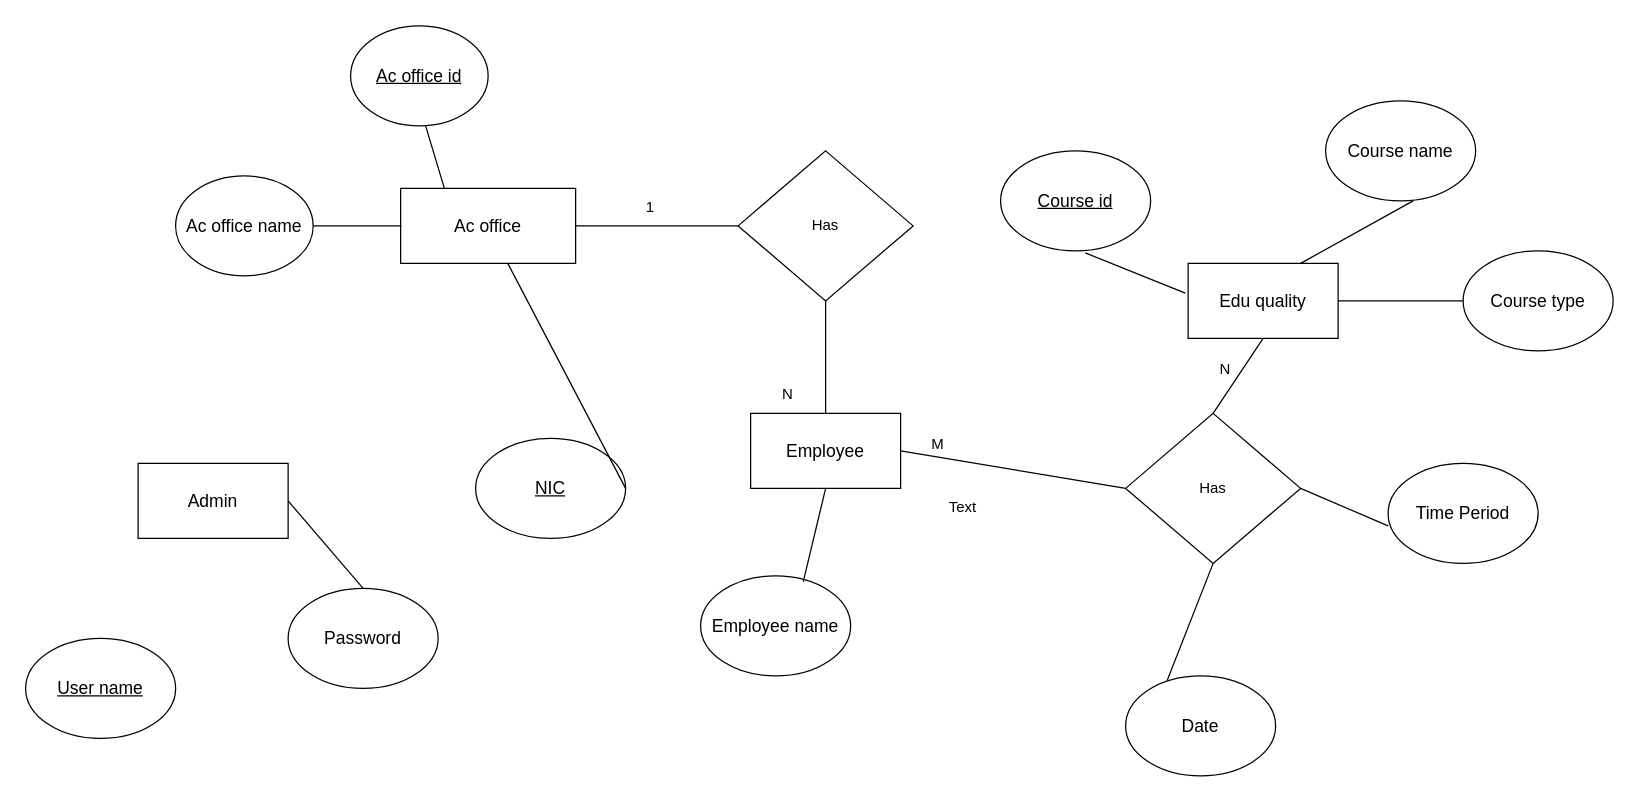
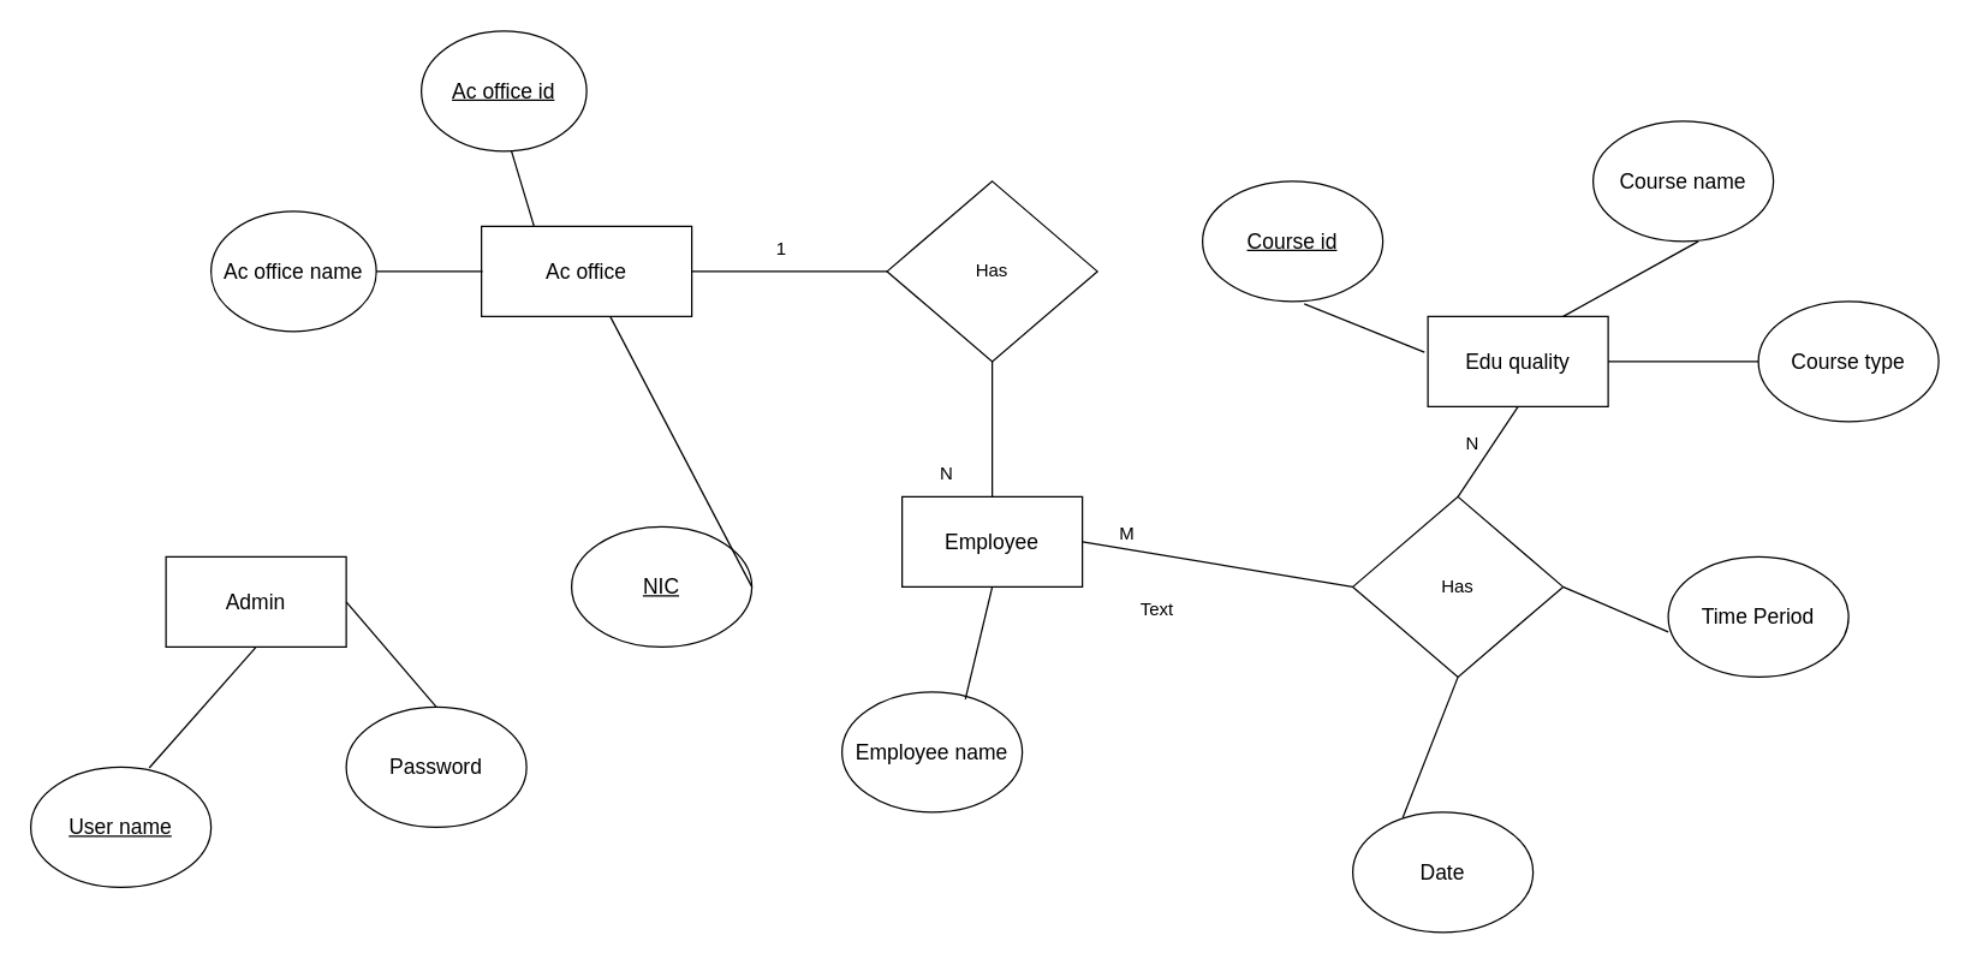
  <mxCell id="0" />
  <mxCell id="1" parent="0" />
  <mxCell id="2" value="&lt;font style=&quot;font-size: 14px;&quot;&gt;Ac office&lt;/font&gt;" style="rounded=0;whiteSpace=wrap;html=1;" vertex="1" parent="1"><mxGeometry x="320" y="150" width="140" height="60" as="geometry" /></mxCell>
  <mxCell id="3" value="&lt;u&gt;&lt;font style=&quot;font-size: 14px;&quot;&gt;Ac office id&lt;/font&gt;&lt;/u&gt;" style="ellipse;whiteSpace=wrap;html=1;" vertex="1" parent="1"><mxGeometry x="280" y="20" width="110" height="80" as="geometry" /></mxCell>
  <mxCell id="4" value="&lt;font style=&quot;font-size: 14px;&quot;&gt;Ac office name&lt;/font&gt;" style="ellipse;whiteSpace=wrap;html=1;" vertex="1" parent="1"><mxGeometry x="140" y="140" width="110" height="80" as="geometry" /></mxCell>
  <mxCell id="5" value="&lt;font style=&quot;font-size: 14px;&quot;&gt;Edu quality&lt;/font&gt;" style="rounded=0;whiteSpace=wrap;html=1;" vertex="1" parent="1"><mxGeometry x="950" y="210" width="120" height="60" as="geometry" /></mxCell>
  <mxCell id="6" value="" style="endArrow=none;html=1;rounded=0;exitX=0.25;exitY=0;exitDx=0;exitDy=0;" edge="1" parent="1" source="2"><mxGeometry width="50" height="50" relative="1" as="geometry"><mxPoint x="290" y="150" as="sourcePoint" /><mxPoint x="340" y="100" as="targetPoint" /></mxGeometry></mxCell>
  <mxCell id="7" value="" style="endArrow=none;html=1;rounded=0;" edge="1" parent="1" source="4"><mxGeometry width="50" height="50" relative="1" as="geometry"><mxPoint x="250" y="230" as="sourcePoint" /><mxPoint x="320.711" y="180" as="targetPoint" /></mxGeometry></mxCell>
  <mxCell id="8" value="&lt;font style=&quot;font-size: 14px;&quot;&gt;&lt;u&gt;Course id&lt;/u&gt;&lt;/font&gt;" style="ellipse;whiteSpace=wrap;html=1;" vertex="1" parent="1"><mxGeometry x="800" y="120" width="120" height="80" as="geometry" /></mxCell>
  <mxCell id="9" value="&lt;font style=&quot;font-size: 14px;&quot;&gt;Course name&lt;/font&gt;" style="ellipse;whiteSpace=wrap;html=1;" vertex="1" parent="1"><mxGeometry x="1060" y="80" width="120" height="80" as="geometry" /></mxCell>
  <mxCell id="10" value="" style="endArrow=none;html=1;rounded=0;exitX=1;exitY=0.5;exitDx=0;exitDy=0;" edge="1" parent="1" source="12"><mxGeometry width="50" height="50" relative="1" as="geometry"><mxPoint x="1180" y="290" as="sourcePoint" /><mxPoint x="1230" y="240" as="targetPoint" /></mxGeometry></mxCell>
  <mxCell id="11" value="" style="endArrow=none;html=1;rounded=0;exitX=1;exitY=0.5;exitDx=0;exitDy=0;" edge="1" parent="1" source="5" target="12"><mxGeometry width="50" height="50" relative="1" as="geometry"><mxPoint x="1090" y="260" as="sourcePoint" /><mxPoint x="1230" y="240" as="targetPoint" /></mxGeometry></mxCell>
  <mxCell id="12" value="&lt;font style=&quot;font-size: 14px;&quot;&gt;Course type&lt;/font&gt;" style="ellipse;whiteSpace=wrap;html=1;" vertex="1" parent="1"><mxGeometry x="1170" y="200" width="120" height="80" as="geometry" /></mxCell>
  <mxCell id="13" value="" style="endArrow=none;html=1;rounded=0;exitX=0.75;exitY=0;exitDx=0;exitDy=0;" edge="1" parent="1" source="5"><mxGeometry width="50" height="50" relative="1" as="geometry"><mxPoint x="1080" y="210" as="sourcePoint" /><mxPoint x="1130" y="160" as="targetPoint" /></mxGeometry></mxCell>
  <mxCell id="14" value="" style="endArrow=none;html=1;rounded=0;exitX=-0.019;exitY=0.397;exitDx=0;exitDy=0;exitPerimeter=0;entryX=0.564;entryY=1.02;entryDx=0;entryDy=0;entryPerimeter=0;" edge="1" parent="1" source="5" target="8"><mxGeometry width="50" height="50" relative="1" as="geometry"><mxPoint x="870" y="210" as="sourcePoint" /><mxPoint x="920" y="160" as="targetPoint" /></mxGeometry></mxCell>
  <mxCell id="15" value="&lt;font style=&quot;font-size: 14px;&quot;&gt;Employee&lt;/font&gt;" style="rounded=0;whiteSpace=wrap;html=1;" vertex="1" parent="1"><mxGeometry x="600" y="330" width="120" height="60" as="geometry" /></mxCell>
  <mxCell id="16" value="&lt;font style=&quot;font-size: 14px;&quot;&gt;&lt;u&gt;NIC&lt;/u&gt;&lt;/font&gt;" style="ellipse;whiteSpace=wrap;html=1;" vertex="1" parent="1"><mxGeometry x="380" y="350" width="120" height="80" as="geometry" /></mxCell>
  <mxCell id="17" value="&lt;font style=&quot;font-size: 14px;&quot;&gt;Employee name&lt;/font&gt;" style="ellipse;whiteSpace=wrap;html=1;" vertex="1" parent="1"><mxGeometry x="560" y="460" width="120" height="80" as="geometry" /></mxCell>
  <mxCell id="18" value="" style="endArrow=none;html=1;rounded=0;entryX=0.5;entryY=1;entryDx=0;entryDy=0;exitX=0.684;exitY=0.061;exitDx=0;exitDy=0;exitPerimeter=0;" edge="1" parent="1" source="17" target="15"><mxGeometry width="50" height="50" relative="1" as="geometry"><mxPoint x="640" y="450" as="sourcePoint" /><mxPoint x="650" y="400" as="targetPoint" /></mxGeometry></mxCell>
  <mxCell id="19" value="" style="endArrow=none;html=1;rounded=0;exitX=1;exitY=0.5;exitDx=0;exitDy=0;" edge="1" parent="1" source="16" target="2"><mxGeometry width="50" height="50" relative="1" as="geometry"><mxPoint x="490" y="490" as="sourcePoint" /><mxPoint x="540" y="440" as="targetPoint" /></mxGeometry></mxCell>
  <mxCell id="20" value="Has" style="rhombus;whiteSpace=wrap;html=1;" vertex="1" parent="1"><mxGeometry x="590" y="120" width="140" height="120" as="geometry" /></mxCell>
  <mxCell id="21" value="" style="endArrow=none;html=1;rounded=0;exitX=1;exitY=0.5;exitDx=0;exitDy=0;entryX=0;entryY=0.5;entryDx=0;entryDy=0;" edge="1" parent="1" source="2" target="20"><mxGeometry width="50" height="50" relative="1" as="geometry"><mxPoint x="530" y="240" as="sourcePoint" /><mxPoint x="580" y="190" as="targetPoint" /></mxGeometry></mxCell>
  <mxCell id="22" value="" style="endArrow=none;html=1;rounded=0;entryX=0.5;entryY=1;entryDx=0;entryDy=0;exitX=0.5;exitY=0;exitDx=0;exitDy=0;" edge="1" parent="1" source="15" target="20"><mxGeometry width="50" height="50" relative="1" as="geometry"><mxPoint x="650" y="330" as="sourcePoint" /><mxPoint x="700" y="280" as="targetPoint" /></mxGeometry></mxCell>
  <mxCell id="23" value="Has" style="rhombus;whiteSpace=wrap;html=1;" vertex="1" parent="1"><mxGeometry x="900" y="330" width="140" height="120" as="geometry" /></mxCell>
  <mxCell id="24" value="" style="endArrow=none;html=1;rounded=0;exitX=0.5;exitY=0;exitDx=0;exitDy=0;" edge="1" parent="1" source="23"><mxGeometry width="50" height="50" relative="1" as="geometry"><mxPoint x="960" y="320" as="sourcePoint" /><mxPoint x="1010" y="270" as="targetPoint" /></mxGeometry></mxCell>
  <mxCell id="25" value="" style="endArrow=none;html=1;rounded=0;entryX=0;entryY=0.5;entryDx=0;entryDy=0;" edge="1" parent="1" target="23"><mxGeometry width="50" height="50" relative="1" as="geometry"><mxPoint x="720" y="360" as="sourcePoint" /><mxPoint x="770" y="310" as="targetPoint" /></mxGeometry></mxCell>
  <mxCell id="26" value="&lt;font style=&quot;font-size: 14px;&quot;&gt;Date&lt;/font&gt;" style="ellipse;whiteSpace=wrap;html=1;" vertex="1" parent="1"><mxGeometry x="900" y="540" width="120" height="80" as="geometry" /></mxCell>
  <mxCell id="27" value="&lt;font style=&quot;font-size: 14px;&quot;&gt;Time Period&lt;/font&gt;" style="ellipse;whiteSpace=wrap;html=1;" vertex="1" parent="1"><mxGeometry x="1110" y="370" width="120" height="80" as="geometry" /></mxCell>
  <mxCell id="28" value="" style="endArrow=none;html=1;rounded=0;exitX=0.277;exitY=0.047;exitDx=0;exitDy=0;exitPerimeter=0;entryX=0.5;entryY=1;entryDx=0;entryDy=0;" edge="1" parent="1" source="26" target="23"><mxGeometry width="50" height="50" relative="1" as="geometry"><mxPoint x="850" y="490" as="sourcePoint" /><mxPoint x="900" y="440" as="targetPoint" /></mxGeometry></mxCell>
  <mxCell id="29" value="" style="endArrow=none;html=1;rounded=0;exitX=1;exitY=0.5;exitDx=0;exitDy=0;entryX=0;entryY=0.625;entryDx=0;entryDy=0;entryPerimeter=0;" edge="1" parent="1" source="23" target="27"><mxGeometry width="50" height="50" relative="1" as="geometry"><mxPoint x="1040" y="490" as="sourcePoint" /><mxPoint x="1090" y="440" as="targetPoint" /></mxGeometry></mxCell>
  <mxCell id="30" value="M" style="text;html=1;strokeColor=none;fillColor=none;align=center;verticalAlign=middle;whiteSpace=wrap;rounded=0;" vertex="1" parent="1"><mxGeometry x="720" y="340" width="60" height="30" as="geometry" /></mxCell>
  <mxCell id="31" value="N" style="text;html=1;strokeColor=none;fillColor=none;align=center;verticalAlign=middle;whiteSpace=wrap;rounded=0;" vertex="1" parent="1"><mxGeometry x="950" y="280" width="60" height="30" as="geometry" /></mxCell>
  <mxCell id="32" value="1" style="text;html=1;strokeColor=none;fillColor=none;align=center;verticalAlign=middle;whiteSpace=wrap;rounded=0;" vertex="1" parent="1"><mxGeometry x="490" y="150" width="60" height="30" as="geometry" /></mxCell>
  <mxCell id="33" value="N" style="text;html=1;strokeColor=none;fillColor=none;align=center;verticalAlign=middle;whiteSpace=wrap;rounded=0;" vertex="1" parent="1"><mxGeometry x="600" y="300" width="60" height="30" as="geometry" /></mxCell>
  <mxCell id="34" value="&lt;font style=&quot;font-size: 14px;&quot;&gt;Admin&lt;/font&gt;" style="rounded=0;whiteSpace=wrap;html=1;" vertex="1" parent="1"><mxGeometry x="110" y="370" width="120" height="60" as="geometry" /></mxCell>
  <mxCell id="35" value="&lt;font style=&quot;font-size: 14px;&quot;&gt;&lt;u&gt;User name&lt;/u&gt;&lt;/font&gt;" style="ellipse;whiteSpace=wrap;html=1;" vertex="1" parent="1"><mxGeometry x="20" y="510" width="120" height="80" as="geometry" /></mxCell>
  <mxCell id="36" value="&lt;font style=&quot;font-size: 14px;&quot;&gt;Password&lt;/font&gt;" style="ellipse;whiteSpace=wrap;html=1;" vertex="1" parent="1"><mxGeometry x="230" y="470" width="120" height="80" as="geometry" /></mxCell>
+ <mxCell id="37" value="" style="endArrow=none;html=1;rounded=0;exitX=0.657;exitY=0.006;exitDx=0;exitDy=0;exitPerimeter=0;entryX=0.5;entryY=1;entryDx=0;entryDy=0;" edge="1" parent="1" source="35" target="34"><mxGeometry width="50" height="50" relative="1" as="geometry"><mxPoint x="110" y="500" as="sourcePoint" /><mxPoint x="160" y="450" as="targetPoint" /></mxGeometry></mxCell>
  <mxCell id="38" value="" style="endArrow=none;html=1;rounded=0;entryX=0.5;entryY=0;entryDx=0;entryDy=0;exitX=1;exitY=0.5;exitDx=0;exitDy=0;" edge="1" parent="1" source="34" target="36"><mxGeometry width="50" height="50" relative="1" as="geometry"><mxPoint x="230" y="420" as="sourcePoint" /><mxPoint x="310" y="460" as="targetPoint" /></mxGeometry></mxCell>
  <mxCell id="39" value="Text" style="text;html=1;strokeColor=none;fillColor=none;align=center;verticalAlign=middle;whiteSpace=wrap;rounded=0;" vertex="1" parent="1"><mxGeometry x="740" y="390" width="60" height="30" as="geometry" /></mxCell>
